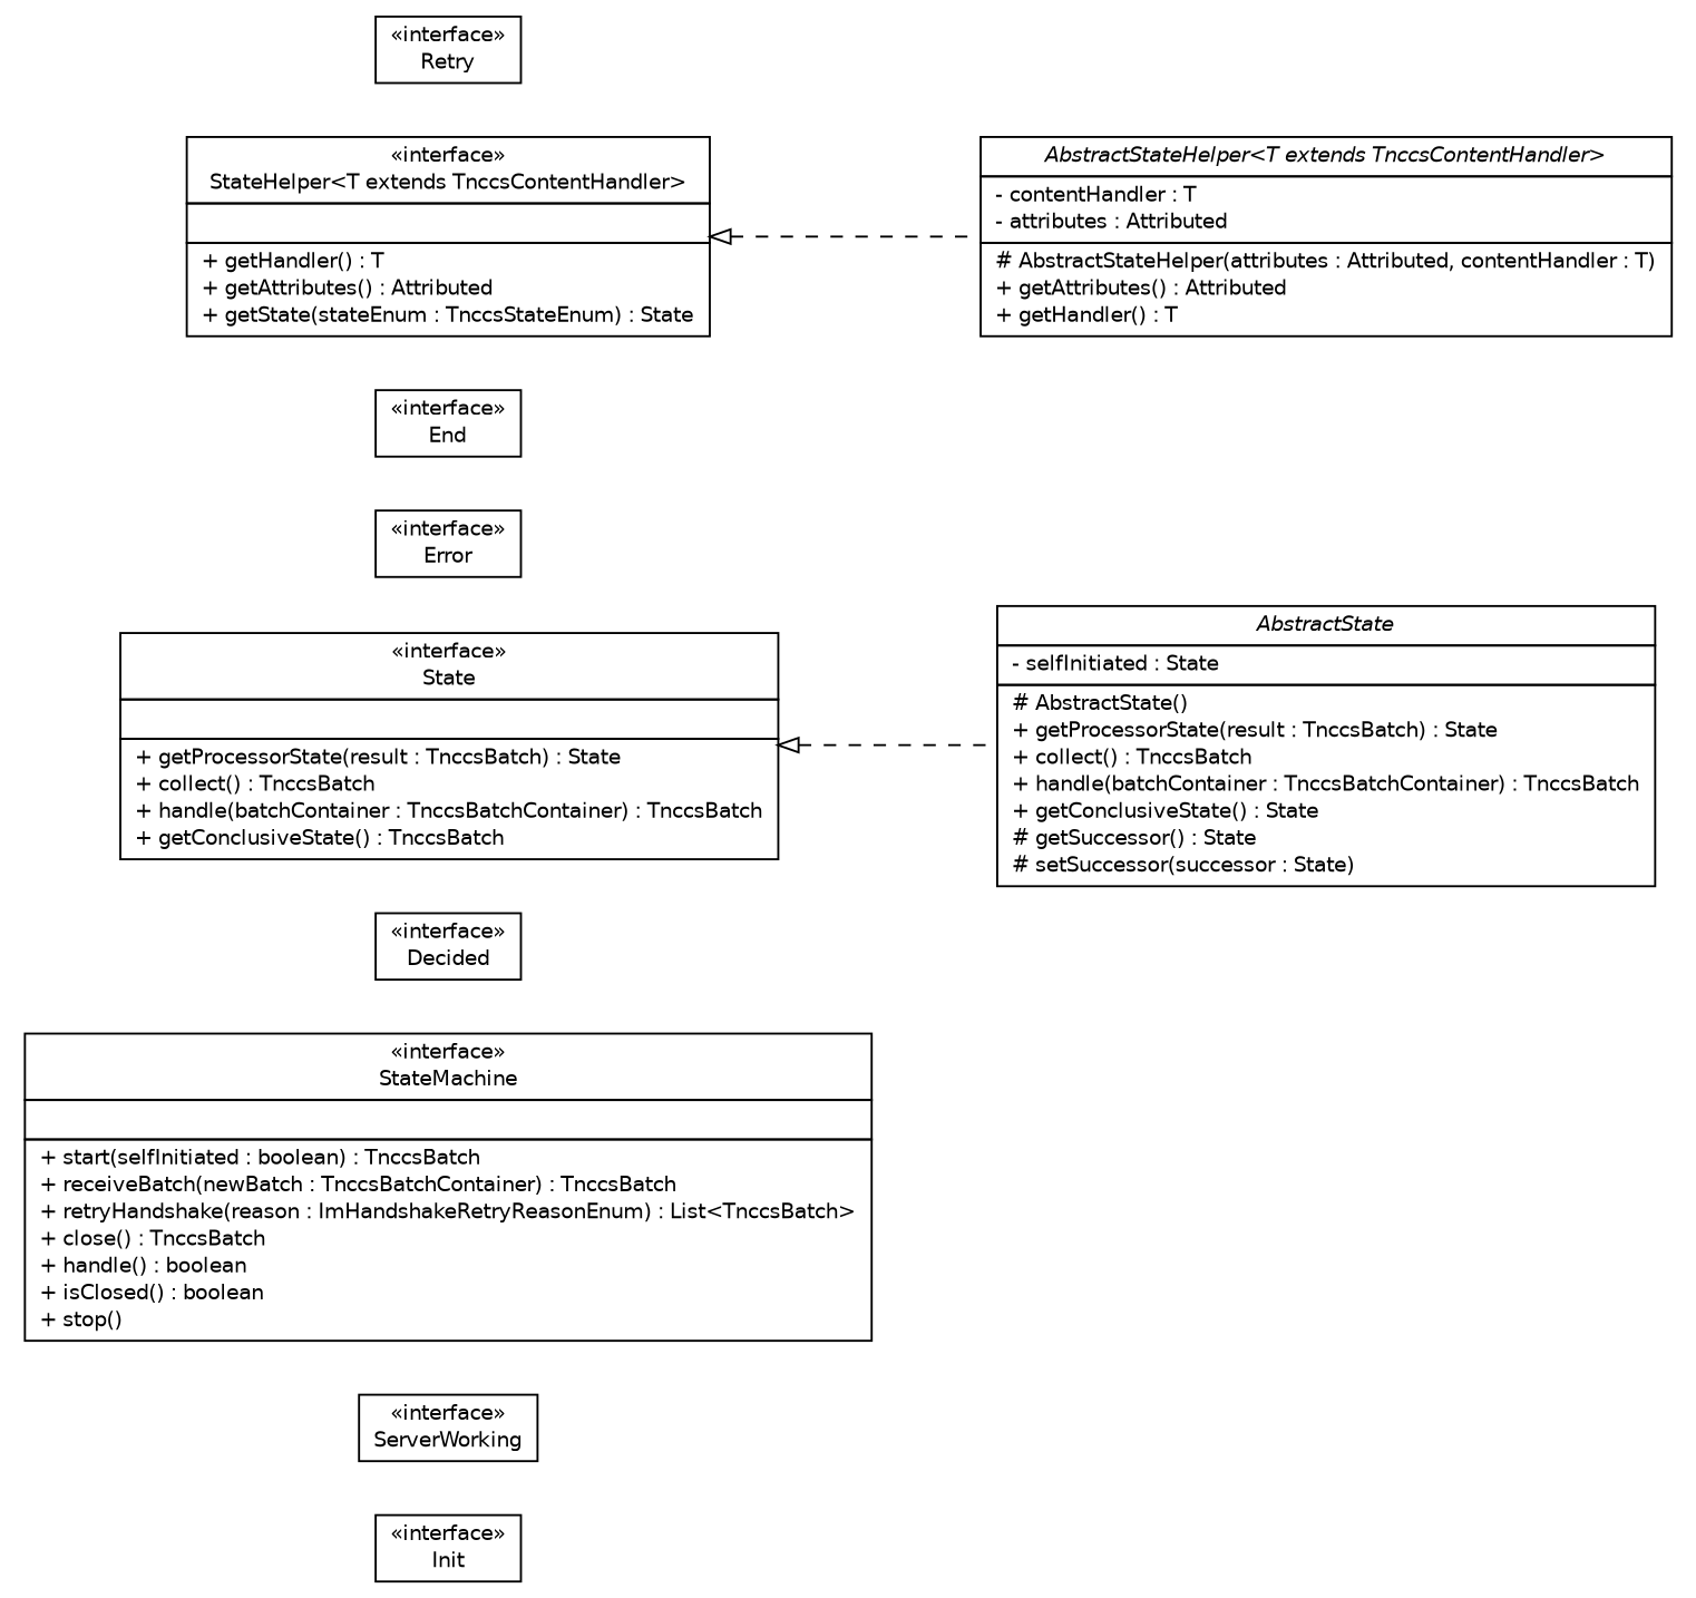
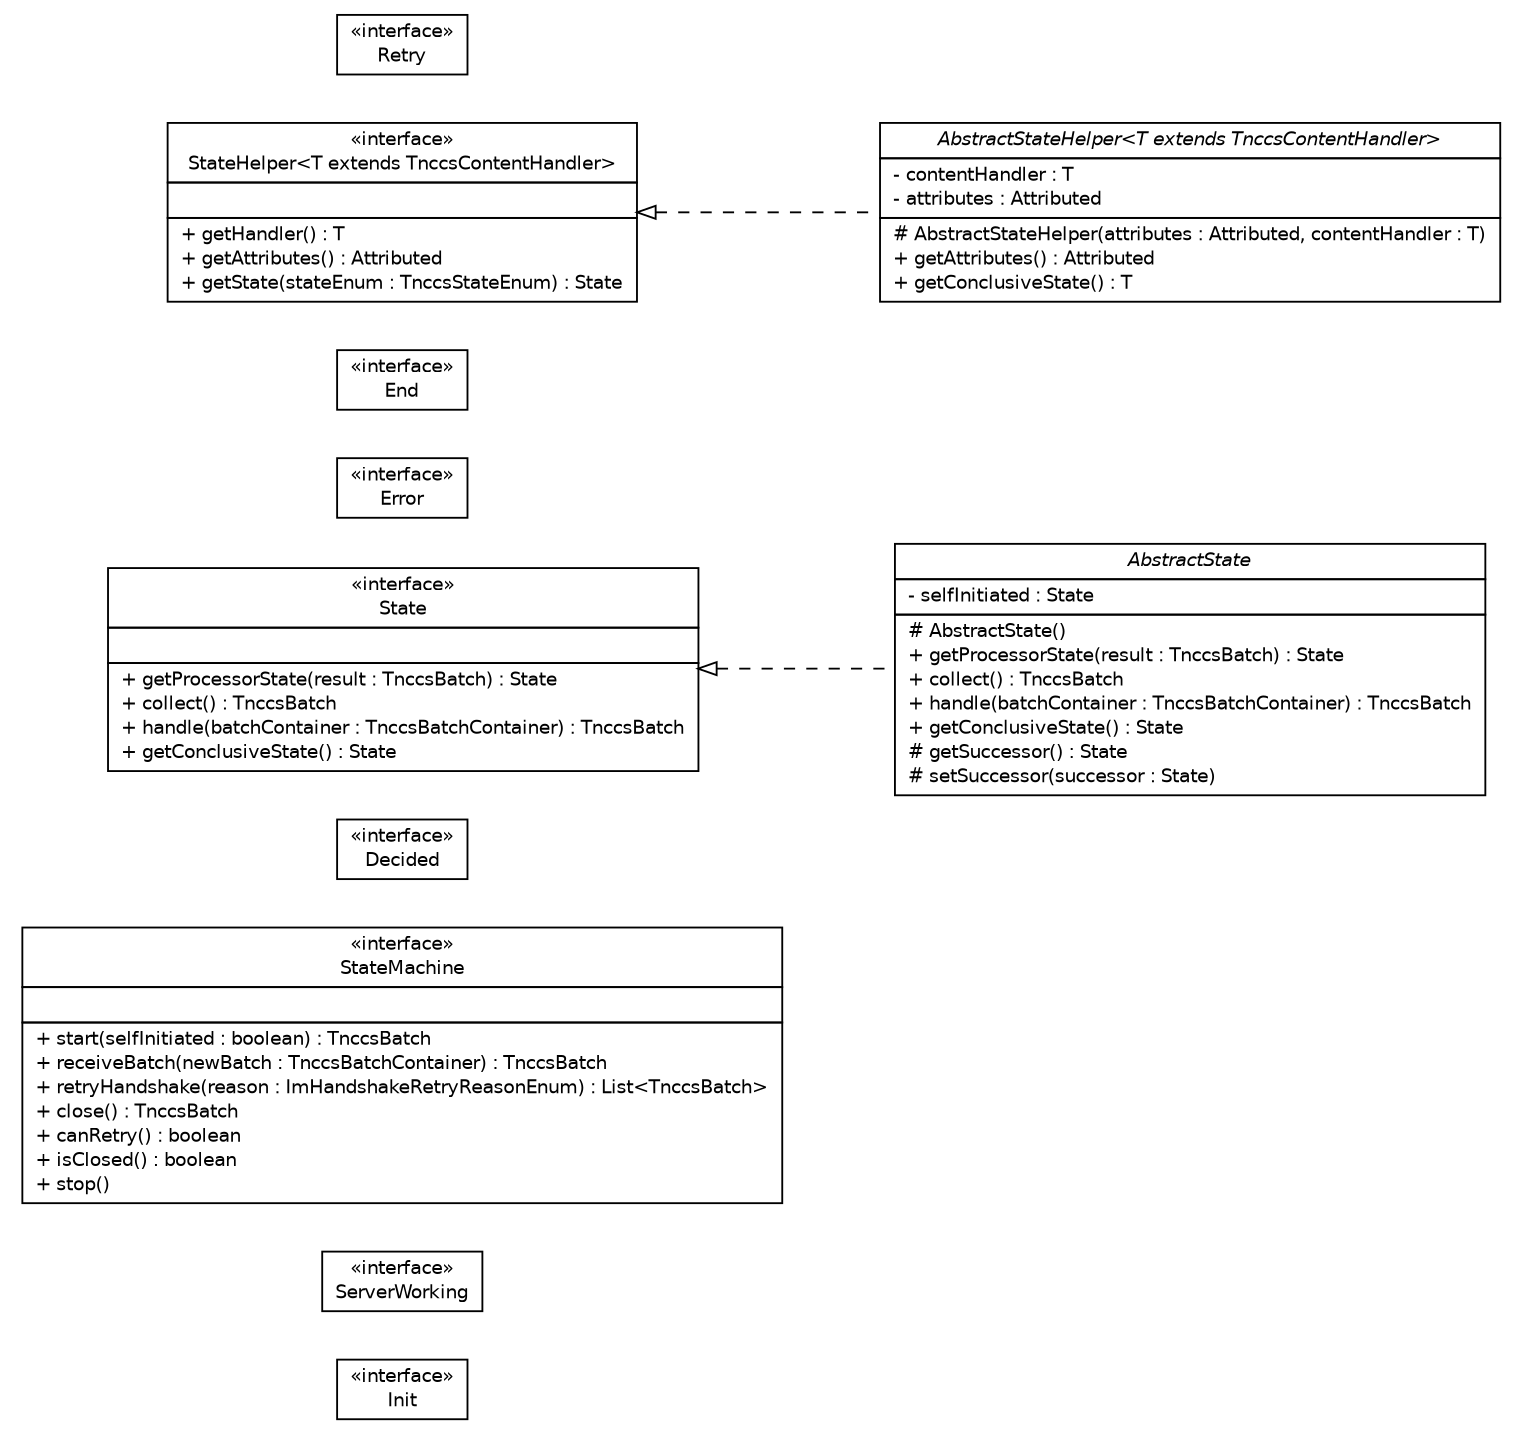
  digraph {
    nodesep=0.25
    rankdir=LR
    ranksep=0.5
    node [fontcolor=black fontname=Helvetica fontsize=10.0 shape=plaintext]
    edge [arrowtail=empty dir=back fontname=Helvetica fontsize=10 headport=p labelfontname=Helvetica labelfontsize=10 style=dashed tailport=p]
    n1 [label=<<table title="de.hsbremen.tc.tnc.tnccs.session.statemachine.Init" border="0" cellborder="1" cellspacing="0" cellpadding="2" port="p" href="./Init.html"> 		<tr><td><table border="0" cellspacing="0" cellpadding="1"> <tr><td align="center" balign="center"> &#171;interface&#187; </td></tr> <tr><td align="center" balign="center"> Init </td></tr> 		</table></td></tr> 		</table>>]
    n2 [label=<<table title="de.hsbremen.tc.tnc.tnccs.session.statemachine.ServerWorking" border="0" cellborder="1" cellspacing="0" cellpadding="2" port="p" href="./ServerWorking.html"> 		<tr><td><table border="0" cellspacing="0" cellpadding="1"> <tr><td align="center" balign="center"> &#171;interface&#187; </td></tr> <tr><td align="center" balign="center"> ServerWorking </td></tr> 		</table></td></tr> 		</table>>]
-   n3 [label=<<table title="de.hsbremen.tc.tnc.tnccs.session.statemachine.StateMachine" border="0" cellborder="1" cellspacing="0" cellpadding="2" port="p" href="./StateMachine.html"> 		<tr><td><table border="0" cellspacing="0" cellpadding="1"> <tr><td align="center" balign="center"> &#171;interface&#187; </td></tr> <tr><td align="center" balign="center"> StateMachine </td></tr> 		</table></td></tr> 		<tr><td><table border="0" cellspacing="0" cellpadding="1"> <tr><td align="left" balign="left">  </td></tr> 		</table></td></tr> 		<tr><td><table border="0" cellspacing="0" cellpadding="1"> <tr><td align="left" balign="left"> + start(selfInitiated : boolean) : TnccsBatch </td></tr> <tr><td align="left" balign="left"> + receiveBatch(newBatch : TnccsBatchContainer) : TnccsBatch </td></tr> <tr><td align="left" balign="left"> + retryHandshake(reason : ImHandshakeRetryReasonEnum) : List&lt;TnccsBatch&gt; </td></tr> <tr><td align="left" balign="left"> + close() : TnccsBatch </td></tr> <tr><td align="left" balign="left"> + handle() : boolean </td></tr> <tr><td align="left" balign="left"> + isClosed() : boolean </td></tr> <tr><td align="left" balign="left"> + stop() </td></tr> 		</table></td></tr> 		</table>>]
+   n3 [label=<<table title="de.hsbremen.tc.tnc.tnccs.session.statemachine.StateMachine" border="0" cellborder="1" cellspacing="0" cellpadding="2" port="p" href="./StateMachine.html"> 		<tr><td><table border="0" cellspacing="0" cellpadding="1"> <tr><td align="center" balign="center"> &#171;interface&#187; </td></tr> <tr><td align="center" balign="center"> StateMachine </td></tr> 		</table></td></tr> 		<tr><td><table border="0" cellspacing="0" cellpadding="1"> <tr><td align="left" balign="left">  </td></tr> 		</table></td></tr> 		<tr><td><table border="0" cellspacing="0" cellpadding="1"> <tr><td align="left" balign="left"> + start(selfInitiated : boolean) : TnccsBatch </td></tr> <tr><td align="left" balign="left"> + receiveBatch(newBatch : TnccsBatchContainer) : TnccsBatch </td></tr> <tr><td align="left" balign="left"> + retryHandshake(reason : ImHandshakeRetryReasonEnum) : List&lt;TnccsBatch&gt; </td></tr> <tr><td align="left" balign="left"> + close() : TnccsBatch </td></tr> <tr><td align="left" balign="left"> + canRetry() : boolean </td></tr> <tr><td align="left" balign="left"> + isClosed() : boolean </td></tr> <tr><td align="left" balign="left"> + stop() </td></tr> 		</table></td></tr> 		</table>>]
    n4 [label=<<table title="de.hsbremen.tc.tnc.tnccs.session.statemachine.Decided" border="0" cellborder="1" cellspacing="0" cellpadding="2" port="p" href="./Decided.html"> 		<tr><td><table border="0" cellspacing="0" cellpadding="1"> <tr><td align="center" balign="center"> &#171;interface&#187; </td></tr> <tr><td align="center" balign="center"> Decided </td></tr> 		</table></td></tr> 		</table>>]
-   n5 [label=<<table title="de.hsbremen.tc.tnc.tnccs.session.statemachine.State" border="0" cellborder="1" cellspacing="0" cellpadding="2" port="p" href="./State.html"> 		<tr><td><table border="0" cellspacing="0" cellpadding="1"> <tr><td align="center" balign="center"> &#171;interface&#187; </td></tr> <tr><td align="center" balign="center"> State </td></tr> 		</table></td></tr> 		<tr><td><table border="0" cellspacing="0" cellpadding="1"> <tr><td align="left" balign="left">  </td></tr> 		</table></td></tr> 		<tr><td><table border="0" cellspacing="0" cellpadding="1"> <tr><td align="left" balign="left"> + getProcessorState(result : TnccsBatch) : State </td></tr> <tr><td align="left" balign="left"> + collect() : TnccsBatch </td></tr> <tr><td align="left" balign="left"> + handle(batchContainer : TnccsBatchContainer) : TnccsBatch </td></tr> <tr><td align="left" balign="left"> + getConclusiveState() : TnccsBatch </td></tr> 		</table></td></tr> 		</table>>]
+   n5 [label=<<table title="de.hsbremen.tc.tnc.tnccs.session.statemachine.State" border="0" cellborder="1" cellspacing="0" cellpadding="2" port="p" href="./State.html"> 		<tr><td><table border="0" cellspacing="0" cellpadding="1"> <tr><td align="center" balign="center"> &#171;interface&#187; </td></tr> <tr><td align="center" balign="center"> State </td></tr> 		</table></td></tr> 		<tr><td><table border="0" cellspacing="0" cellpadding="1"> <tr><td align="left" balign="left">  </td></tr> 		</table></td></tr> 		<tr><td><table border="0" cellspacing="0" cellpadding="1"> <tr><td align="left" balign="left"> + getProcessorState(result : TnccsBatch) : State </td></tr> <tr><td align="left" balign="left"> + collect() : TnccsBatch </td></tr> <tr><td align="left" balign="left"> + handle(batchContainer : TnccsBatchContainer) : TnccsBatch </td></tr> <tr><td align="left" balign="left"> + getConclusiveState() : State </td></tr> 		</table></td></tr> 		</table>>]
    n6 [label=<<table title="de.hsbremen.tc.tnc.tnccs.session.statemachine.AbstractState" border="0" cellborder="1" cellspacing="0" cellpadding="2" port="p" href="./AbstractState.html"> 		<tr><td><table border="0" cellspacing="0" cellpadding="1"> <tr><td align="center" balign="center"><font face="Helvetica-Oblique"> AbstractState </font></td></tr> 		</table></td></tr> 		<tr><td><table border="0" cellspacing="0" cellpadding="1"> <tr><td align="left" balign="left"> - selfInitiated : State </td></tr> 		</table></td></tr> 		<tr><td><table border="0" cellspacing="0" cellpadding="1"> <tr><td align="left" balign="left"> # AbstractState() </td></tr> <tr><td align="left" balign="left"> + getProcessorState(result : TnccsBatch) : State </td></tr> <tr><td align="left" balign="left"> + collect() : TnccsBatch </td></tr> <tr><td align="left" balign="left"> + handle(batchContainer : TnccsBatchContainer) : TnccsBatch </td></tr> <tr><td align="left" balign="left"> + getConclusiveState() : State </td></tr> <tr><td align="left" balign="left"> # getSuccessor() : State </td></tr> <tr><td align="left" balign="left"> # setSuccessor(successor : State) </td></tr> 		</table></td></tr> 		</table>>]
    n7 [label=<<table title="de.hsbremen.tc.tnc.tnccs.session.statemachine.Error" border="0" cellborder="1" cellspacing="0" cellpadding="2" port="p" href="./Error.html"> 		<tr><td><table border="0" cellspacing="0" cellpadding="1"> <tr><td align="center" balign="center"> &#171;interface&#187; </td></tr> <tr><td align="center" balign="center"> Error </td></tr> 		</table></td></tr> 		</table>>]
    n8 [label=<<table title="de.hsbremen.tc.tnc.tnccs.session.statemachine.End" border="0" cellborder="1" cellspacing="0" cellpadding="2" port="p" href="./End.html"> 		<tr><td><table border="0" cellspacing="0" cellpadding="1"> <tr><td align="center" balign="center"> &#171;interface&#187; </td></tr> <tr><td align="center" balign="center"> End </td></tr> 		</table></td></tr> 		</table>>]
-   n9 [label=<<table title="de.hsbremen.tc.tnc.tnccs.session.statemachine.AbstractStateHelper" border="0" cellborder="1" cellspacing="0" cellpadding="2" port="p" href="./AbstractStateHelper.html"> 		<tr><td><table border="0" cellspacing="0" cellpadding="1"> <tr><td align="center" balign="center"><font face="Helvetica-Oblique"> AbstractStateHelper&lt;T extends TnccsContentHandler&gt; </font></td></tr> 		</table></td></tr> 		<tr><td><table border="0" cellspacing="0" cellpadding="1"> <tr><td align="left" balign="left"> - contentHandler : T </td></tr> <tr><td align="left" balign="left"> - attributes : Attributed </td></tr> 		</table></td></tr> 		<tr><td><table border="0" cellspacing="0" cellpadding="1"> <tr><td align="left" balign="left"> # AbstractStateHelper(attributes : Attributed, contentHandler : T) </td></tr> <tr><td align="left" balign="left"> + getAttributes() : Attributed </td></tr> <tr><td align="left" balign="left"> + getHandler() : T </td></tr> 		</table></td></tr> 		</table>>]
+   n9 [label=<<table title="de.hsbremen.tc.tnc.tnccs.session.statemachine.AbstractStateHelper" border="0" cellborder="1" cellspacing="0" cellpadding="2" port="p" href="./AbstractStateHelper.html"> 		<tr><td><table border="0" cellspacing="0" cellpadding="1"> <tr><td align="center" balign="center"><font face="Helvetica-Oblique"> AbstractStateHelper&lt;T extends TnccsContentHandler&gt; </font></td></tr> 		</table></td></tr> 		<tr><td><table border="0" cellspacing="0" cellpadding="1"> <tr><td align="left" balign="left"> - contentHandler : T </td></tr> <tr><td align="left" balign="left"> - attributes : Attributed </td></tr> 		</table></td></tr> 		<tr><td><table border="0" cellspacing="0" cellpadding="1"> <tr><td align="left" balign="left"> # AbstractStateHelper(attributes : Attributed, contentHandler : T) </td></tr> <tr><td align="left" balign="left"> + getAttributes() : Attributed </td></tr> <tr><td align="left" balign="left"> + getConclusiveState() : T </td></tr> 		</table></td></tr> 		</table>>]
    n10 [label=<<table title="de.hsbremen.tc.tnc.tnccs.session.statemachine.StateHelper" border="0" cellborder="1" cellspacing="0" cellpadding="2" port="p" href="./StateHelper.html"> 		<tr><td><table border="0" cellspacing="0" cellpadding="1"> <tr><td align="center" balign="center"> &#171;interface&#187; </td></tr> <tr><td align="center" balign="center"> StateHelper&lt;T extends TnccsContentHandler&gt; </td></tr> 		</table></td></tr> 		<tr><td><table border="0" cellspacing="0" cellpadding="1"> <tr><td align="left" balign="left">  </td></tr> 		</table></td></tr> 		<tr><td><table border="0" cellspacing="0" cellpadding="1"> <tr><td align="left" balign="left"> + getHandler() : T </td></tr> <tr><td align="left" balign="left"> + getAttributes() : Attributed </td></tr> <tr><td align="left" balign="left"> + getState(stateEnum : TnccsStateEnum) : State </td></tr> 		</table></td></tr> 		</table>>]
    n11 [label=<<table title="de.hsbremen.tc.tnc.tnccs.session.statemachine.Retry" border="0" cellborder="1" cellspacing="0" cellpadding="2" port="p" href="./Retry.html"> 		<tr><td><table border="0" cellspacing="0" cellpadding="1"> <tr><td align="center" balign="center"> &#171;interface&#187; </td></tr> <tr><td align="center" balign="center"> Retry </td></tr> 		</table></td></tr> 		</table>>]
    n5 -> n6
    n10 -> n9
  }
